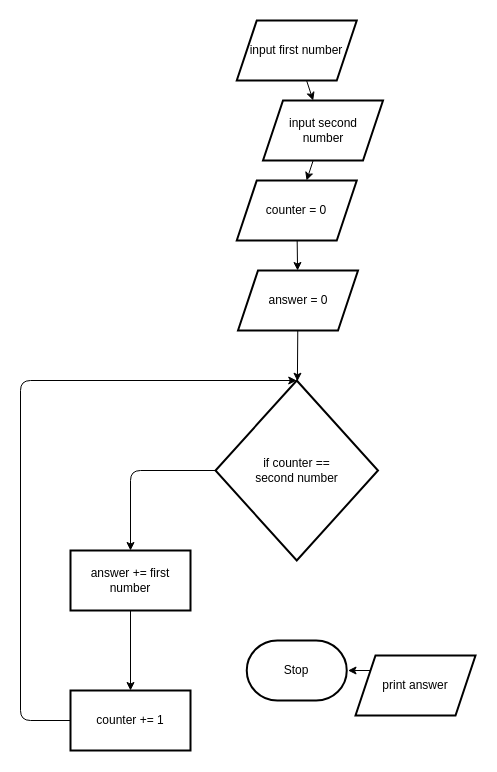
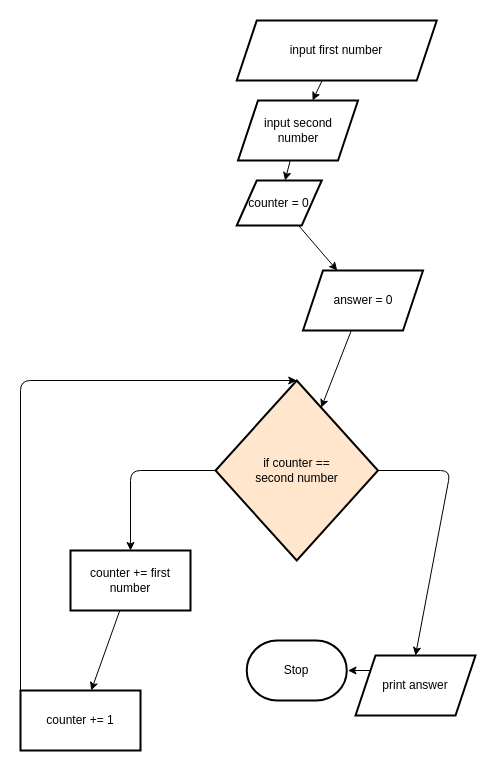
  <mxCell id="0" />
  <mxCell id="1" parent="0" />
  <mxCell id="2" value="Stop" style="strokeWidth=2;html=1;shape=mxgraph.flowchart.terminator;whiteSpace=wrap;" parent="1" vertex="1"><mxGeometry x="246.25" y="640" width="100" height="60" as="geometry" /></mxCell>
  <mxCell id="3" value="" style="edgeStyle=none;html=1;" edge="1" parent="1" source="5" target="16"><mxGeometry relative="1" as="geometry"><Array as="points"><mxPoint x="130" y="470" /></Array></mxGeometry></mxCell>
- <mxCell id="5" value="if counter == &lt;br&gt;second number" style="rhombus;whiteSpace=wrap;html=1;strokeWidth=2;" parent="1" vertex="1"><mxGeometry x="215" y="380" width="162.5" height="180" as="geometry" /></mxCell>
+ <mxCell id="4" value="" style="edgeStyle=none;html=1;entryX=0.5;entryY=0;entryDx=0;entryDy=0;" edge="1" parent="1" source="5" target="18"><mxGeometry relative="1" as="geometry"><mxPoint x="510" y="550" as="targetPoint" /><Array as="points"><mxPoint x="450" y="470" /></Array></mxGeometry></mxCell>
+ <mxCell id="5" value="if counter == &lt;br&gt;second number" style="rhombus;whiteSpace=wrap;html=1;strokeWidth=2;fillColor=#ffe6cc;" parent="1" vertex="1"><mxGeometry x="215" y="380" width="162.5" height="180" as="geometry" /></mxCell>
  <mxCell id="6" value="" style="edgeStyle=none;html=1;" edge="1" parent="1" source="7" target="9"><mxGeometry relative="1" as="geometry" /></mxCell>
- <mxCell id="7" value="input first number" style="shape=parallelogram;perimeter=parallelogramPerimeter;whiteSpace=wrap;html=1;fixedSize=1;strokeWidth=2;" vertex="1" parent="1"><mxGeometry x="236.25" y="20" width="120" height="60" as="geometry" /></mxCell>
+ <mxCell id="7" value="input first number" style="shape=parallelogram;perimeter=parallelogramPerimeter;whiteSpace=wrap;html=1;fixedSize=1;strokeWidth=2;" vertex="1" parent="1"><mxGeometry x="236.25" y="20" width="200" height="60" as="geometry" /></mxCell>
  <mxCell id="8" value="" style="edgeStyle=none;html=1;" edge="1" parent="1" source="9" target="11"><mxGeometry relative="1" as="geometry" /></mxCell>
- <mxCell id="9" value="input second&lt;br&gt;number" style="shape=parallelogram;perimeter=parallelogramPerimeter;whiteSpace=wrap;html=1;fixedSize=1;strokeWidth=2;" vertex="1" parent="1"><mxGeometry x="262.5" y="100" width="120" height="60" as="geometry" /></mxCell>
+ <mxCell id="9" value="input second&lt;br&gt;number" style="shape=parallelogram;perimeter=parallelogramPerimeter;whiteSpace=wrap;html=1;fixedSize=1;strokeWidth=2;" vertex="1" parent="1"><mxGeometry x="237.5" y="100" width="120" height="60" as="geometry" /></mxCell>
  <mxCell id="10" value="" style="edgeStyle=none;html=1;" edge="1" parent="1" source="11" target="13"><mxGeometry relative="1" as="geometry" /></mxCell>
- <mxCell id="11" value="counter = 0" style="shape=parallelogram;perimeter=parallelogramPerimeter;whiteSpace=wrap;html=1;fixedSize=1;strokeWidth=2;" vertex="1" parent="1"><mxGeometry x="236.25" y="180" width="120" height="60" as="geometry" /></mxCell>
+ <mxCell id="11" value="counter = 0" style="shape=parallelogram;perimeter=parallelogramPerimeter;whiteSpace=wrap;html=1;fixedSize=1;strokeWidth=2;" vertex="1" parent="1"><mxGeometry x="236.25" y="180" width="85" height="45" as="geometry" /></mxCell>
  <mxCell id="12" value="" style="edgeStyle=none;html=1;" edge="1" parent="1" source="13" target="5"><mxGeometry relative="1" as="geometry" /></mxCell>
- <mxCell id="13" value="answer = 0" style="shape=parallelogram;perimeter=parallelogramPerimeter;whiteSpace=wrap;html=1;fixedSize=1;strokeWidth=2;" vertex="1" parent="1"><mxGeometry x="237.5" y="270" width="120" height="60" as="geometry" /></mxCell>
+ <mxCell id="13" value="answer = 0" style="shape=parallelogram;perimeter=parallelogramPerimeter;whiteSpace=wrap;html=1;fixedSize=1;strokeWidth=2;" vertex="1" parent="1"><mxGeometry x="302.5" y="270" width="120" height="60" as="geometry" /></mxCell>
  <mxCell id="14" value="" style="edgeStyle=none;html=1;entryX=0.5;entryY=0;entryDx=0;entryDy=0;exitX=0;exitY=0.5;exitDx=0;exitDy=0;" edge="1" parent="1" source="19" target="5"><mxGeometry relative="1" as="geometry"><mxPoint x="210" y="380" as="targetPoint" /><Array as="points"><mxPoint x="20" y="720" /><mxPoint x="20" y="380" /></Array></mxGeometry></mxCell>
  <mxCell id="15" value="" style="edgeStyle=none;html=1;" edge="1" parent="1" source="16" target="19"><mxGeometry relative="1" as="geometry" /></mxCell>
- <mxCell id="16" value="answer += first number" style="whiteSpace=wrap;html=1;strokeWidth=2;" vertex="1" parent="1"><mxGeometry x="70" y="550" width="120" height="60" as="geometry" /></mxCell>
+ <mxCell id="16" value="counter += first number" style="whiteSpace=wrap;html=1;strokeWidth=2;" vertex="1" parent="1"><mxGeometry x="70" y="550" width="120" height="60" as="geometry" /></mxCell>
  <mxCell id="17" value="" style="edgeStyle=none;html=1;" edge="1" parent="1" source="18"><mxGeometry relative="1" as="geometry"><mxPoint x="347.5" y="670" as="targetPoint" /><Array as="points"><mxPoint x="450" y="670" /></Array></mxGeometry></mxCell>
  <mxCell id="18" value="print answer" style="shape=parallelogram;perimeter=parallelogramPerimeter;whiteSpace=wrap;html=1;fixedSize=1;strokeWidth=2;" vertex="1" parent="1"><mxGeometry x="355" y="655" width="120" height="60" as="geometry" /></mxCell>
- <mxCell id="19" value="counter += 1" style="whiteSpace=wrap;html=1;strokeWidth=2;" vertex="1" parent="1"><mxGeometry x="70" y="690" width="120" height="60" as="geometry" /></mxCell>
+ <mxCell id="19" value="counter += 1" style="whiteSpace=wrap;html=1;strokeWidth=2;" vertex="1" parent="1"><mxGeometry x="20" y="690" width="120" height="60" as="geometry" /></mxCell>
